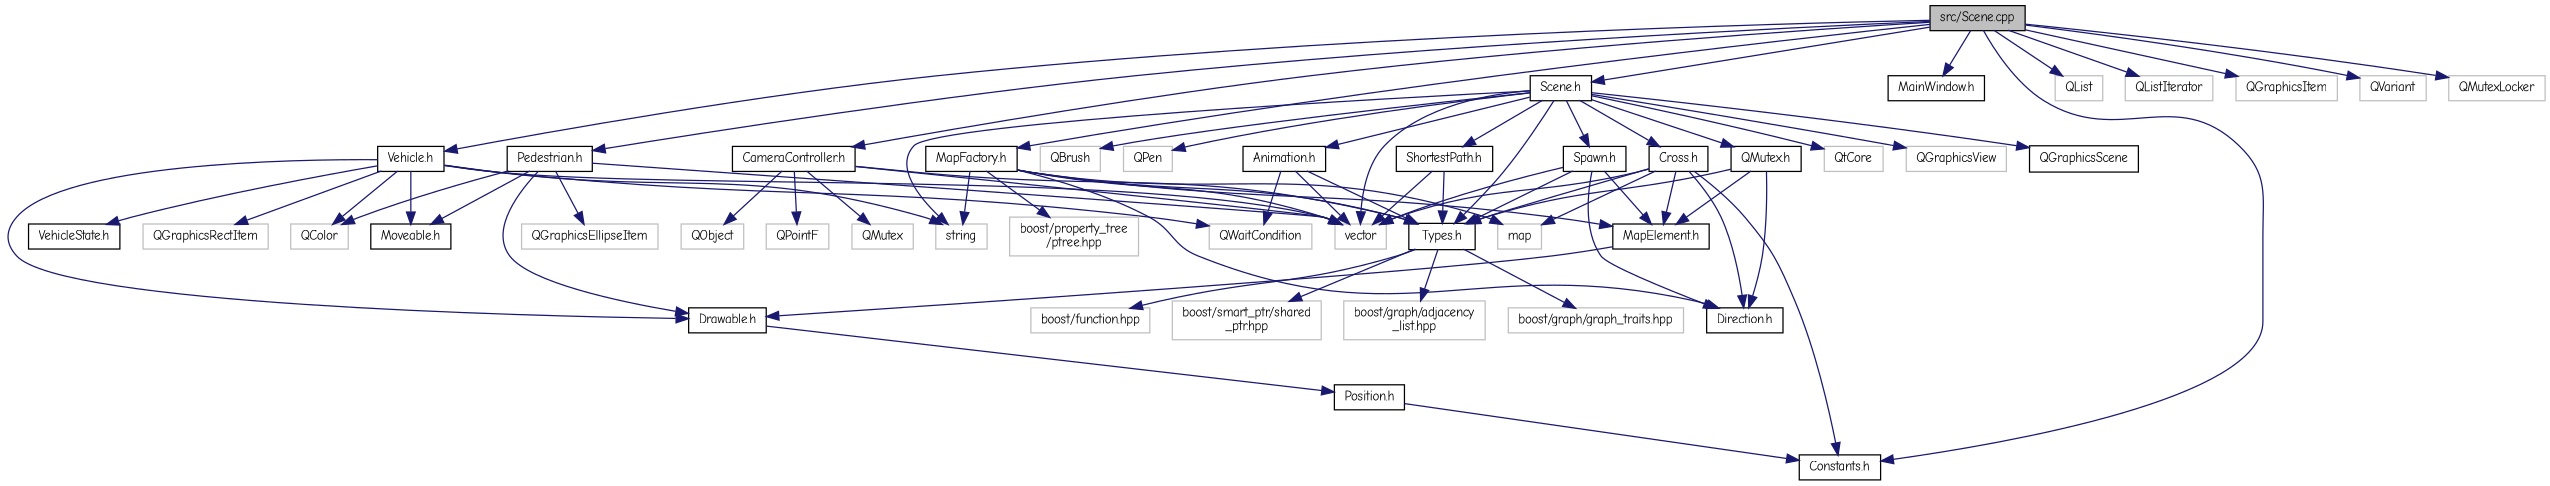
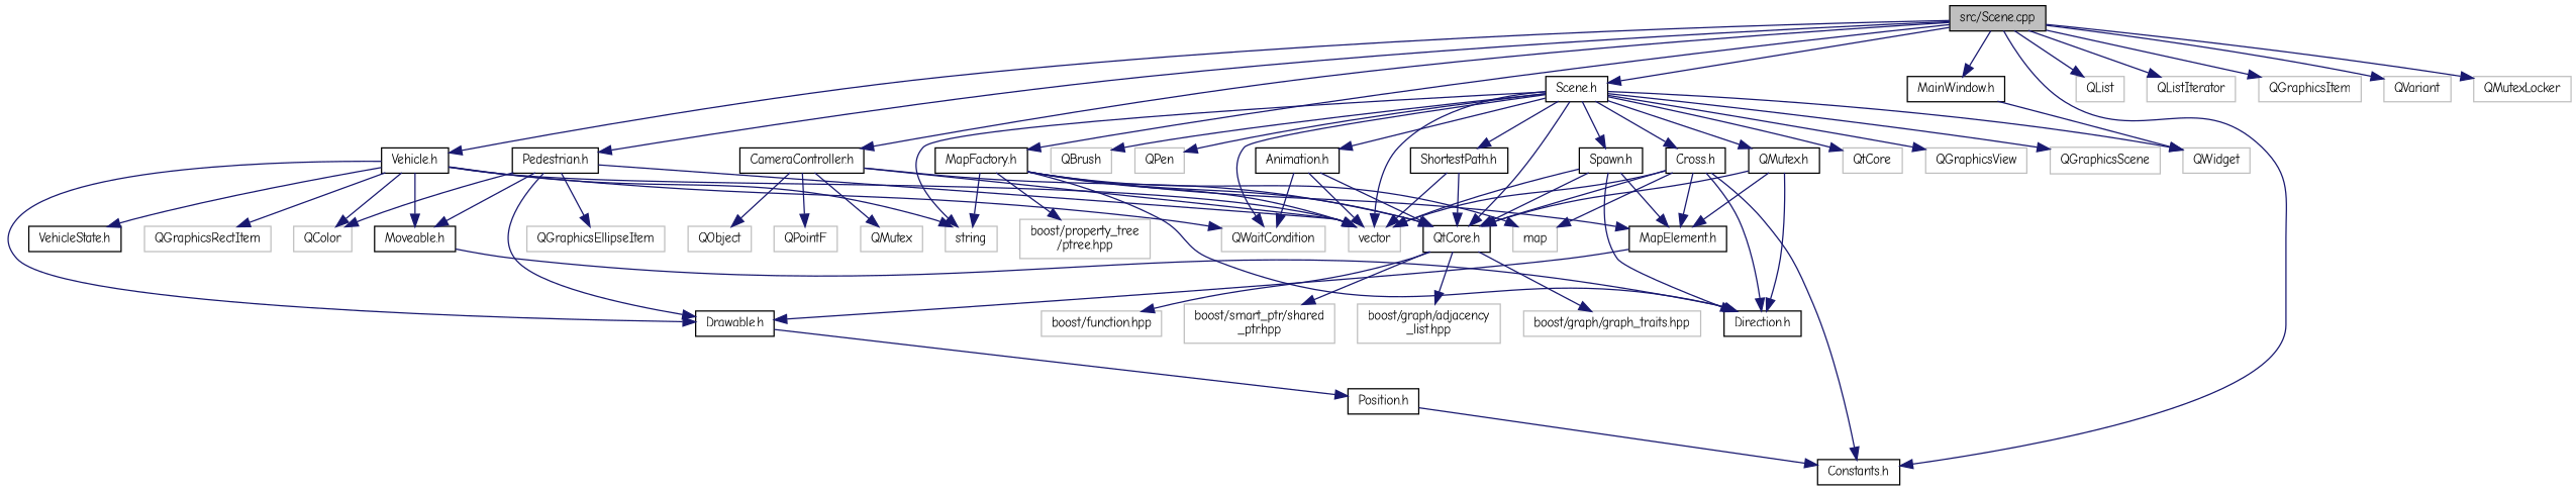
  digraph {
    fontname="Comic Neue"
    node [color=grey75 fillcolor=white fontname="Comic Neue" fontsize=10 shape=record style=filled]
    edge [color=midnightblue fontname="Comic Neue" fontsize=10 labelfontname=Helvetica labelfontsize=10 style=solid]
    n1 [color=black fillcolor=grey75 fontcolor=black height=0.2 label="src/Scene.cpp" width=0.4]
    n2 [color=black height=0.2 label="Scene.h" width=0.4]
    n3 [color=black height=0.2 label="Constants.h" width=0.4]
    n4 [color=black height=0.2 label="MainWindow.h" width=0.4]
    n5 [color=black height=0.2 label="CameraController.h" width=0.4]
    n6 [color=black height=0.2 label="Vehicle.h" width=0.4]
    n7 [color=black height=0.2 label="Pedestrian.h" width=0.4]
    n8 [color=black height=0.2 label="MapFactory.h" width=0.4]
    n9 [height=0.2 label=QList width=0.4]
    n10 [height=0.2 label=QListIterator width=0.4]
    n11 [height=0.2 label=QGraphicsItem width=0.4]
    n12 [height=0.2 label=QVariant width=0.4]
    n13 [height=0.2 label=QMutexLocker width=0.4]
-   n14 [color=black height=0.2 label="Types.h" width=0.4]
+   n14 [color=black height=0.2 label="QtCore.h" width=0.4]
    n15 [color=black height=0.2 label="Animation.h" width=0.4]
    n16 [height=0.2 label=QWaitCondition width=0.4]
    n17 [height=0.2 label=vector width=0.4]
    n18 [color=black height=0.2 label="ShortestPath.h" width=0.4]
    n19 [color=black height=0.2 label="Cross.h" width=0.4]
    n20 [color=black height=0.2 label="QMutex.h" width=0.4]
    n21 [color=black height=0.2 label="Spawn.h" width=0.4]
    n22 [height=0.2 label=QtCore width=0.4]
    n23 [height=0.2 label=QGraphicsView width=0.4]
-   n24 [color=black height=0.2 label=QGraphicsScene width=0.4]
+   n24 [height=0.2 label=QGraphicsScene width=0.4]
+   n25 [height=0.2 label=QWidget width=0.4]
    n26 [height=0.2 label=QBrush width=0.4]
    n27 [height=0.2 label=QPen width=0.4]
    n28 [height=0.2 label=string width=0.4]
    n29 [height=0.2 label=QObject width=0.4]
    n30 [height=0.2 label=QPointF width=0.4]
    n31 [height=0.2 label=QMutex width=0.4]
    n32 [color=black height=0.2 label="Drawable.h" width=0.4]
    n33 [color=black height=0.2 label="Moveable.h" width=0.4]
    n34 [color=black height=0.2 label="VehicleState.h" width=0.4]
    n35 [height=0.2 label=QColor width=0.4]
    n36 [height=0.2 label=QGraphicsRectItem width=0.4]
    n37 [height=0.2 label=QGraphicsEllipseItem width=0.4]
    n38 [color=black height=0.2 label="MapElement.h" width=0.4]
    n39 [color=black height=0.2 label="Direction.h" width=0.4]
    n40 [height=0.2 label=map width=0.4]
    n41 [height=0.2 label="boost/property_tree\l/ptree.hpp" width=0.4]
    n42 [height=0.2 label="boost/smart_ptr/shared\l_ptr.hpp" width=0.4]
    n43 [height=0.2 label="boost/graph/adjacency\l_list.hpp" width=0.4]
    n44 [height=0.2 label="boost/graph/graph_traits.hpp" width=0.4]
    n45 [height=0.2 label="boost/function.hpp" width=0.4]
    n46 [color=black height=0.2 label="Position.h" width=0.4]
    n1 -> n2
    n1 -> n3
    n1 -> n4
    n1 -> n5
    n1 -> n6
    n1 -> n7
    n1 -> n8
    n1 -> n9
    n1 -> n10
    n1 -> n11
    n1 -> n12
    n1 -> n13
    n2 -> n14
    n2 -> n15
+   n2 -> n16
    n2 -> n17
    n2 -> n18
    n2 -> n19
    n2 -> n20
    n2 -> n21
    n2 -> n22
    n2 -> n23
    n2 -> n24
+   n2 -> n25
    n2 -> n26
    n2 -> n27
    n2 -> n28
+   n4 -> n25
    n5 -> n14
    n5 -> n17
    n5 -> n29
    n5 -> n30
    n5 -> n31
    n6 -> n16
    n6 -> n17
    n6 -> n28
    n6 -> n32
    n6 -> n33
    n6 -> n34
    n6 -> n35
    n6 -> n36
    n7 -> n17
    n7 -> n32
    n7 -> n33
    n7 -> n35
    n7 -> n37
    n8 -> n14
    n8 -> n17
    n8 -> n28
    n8 -> n38
    n8 -> n39
    n8 -> n40
    n8 -> n41
    n14 -> n42
    n14 -> n43
    n14 -> n44
    n14 -> n45
    n15 -> n14
    n15 -> n16
    n15 -> n17
    n18 -> n14
    n18 -> n17
    n19 -> n3
    n19 -> n14
    n19 -> n17
    n19 -> n38
    n19 -> n39
    n19 -> n40
    n20 -> n14
    n20 -> n38
    n20 -> n39
    n21 -> n14
    n21 -> n17
    n21 -> n38
    n21 -> n39
    n32 -> n46
+   n33 -> n39
    n38 -> n32
    n46 -> n3
  }
